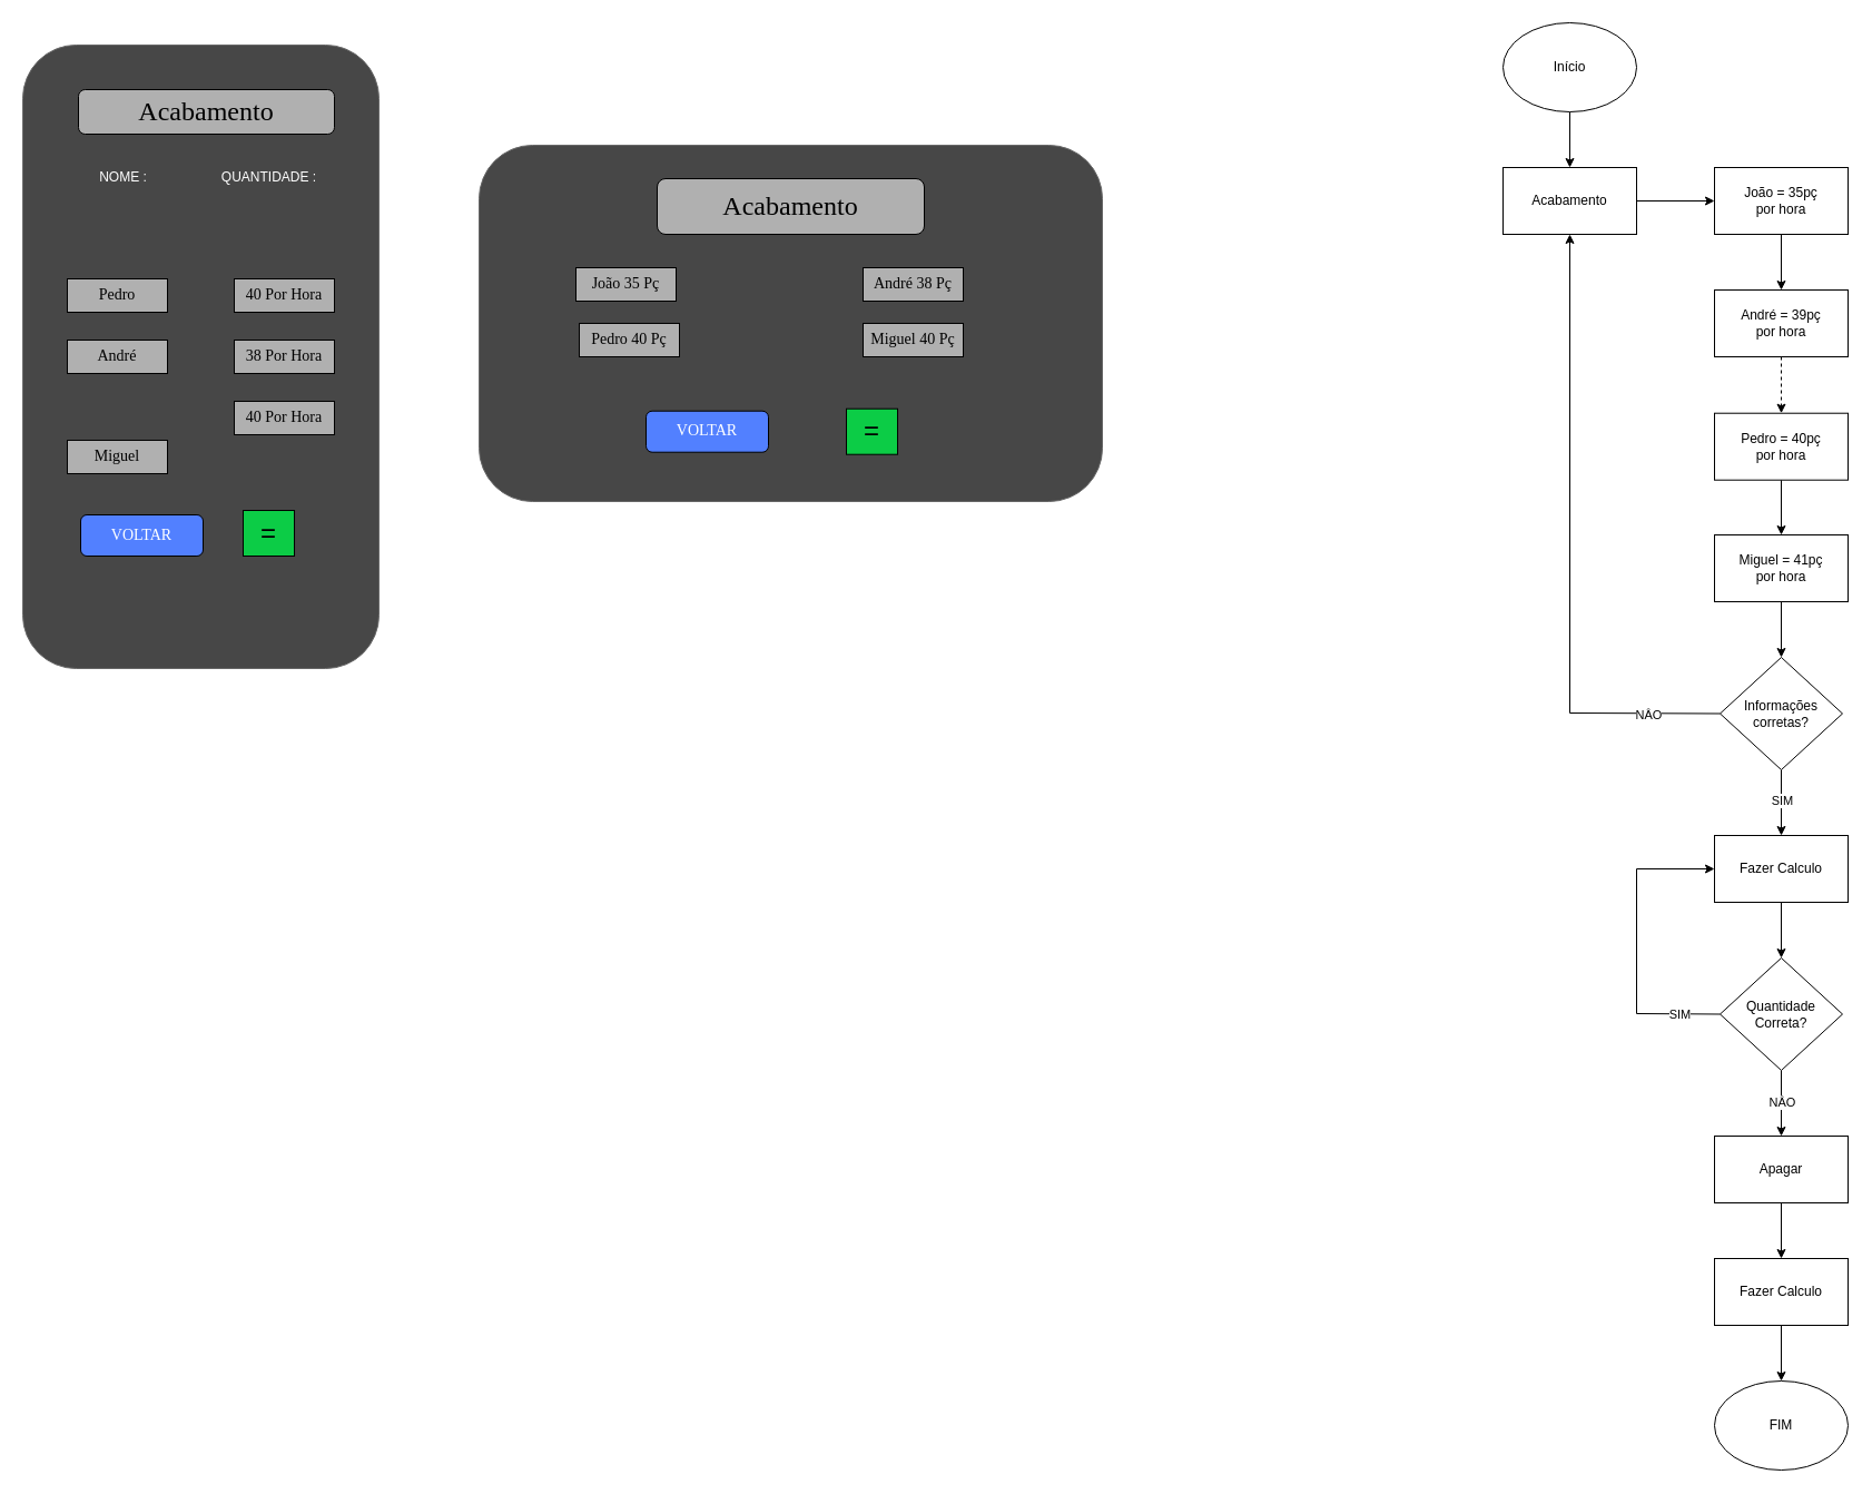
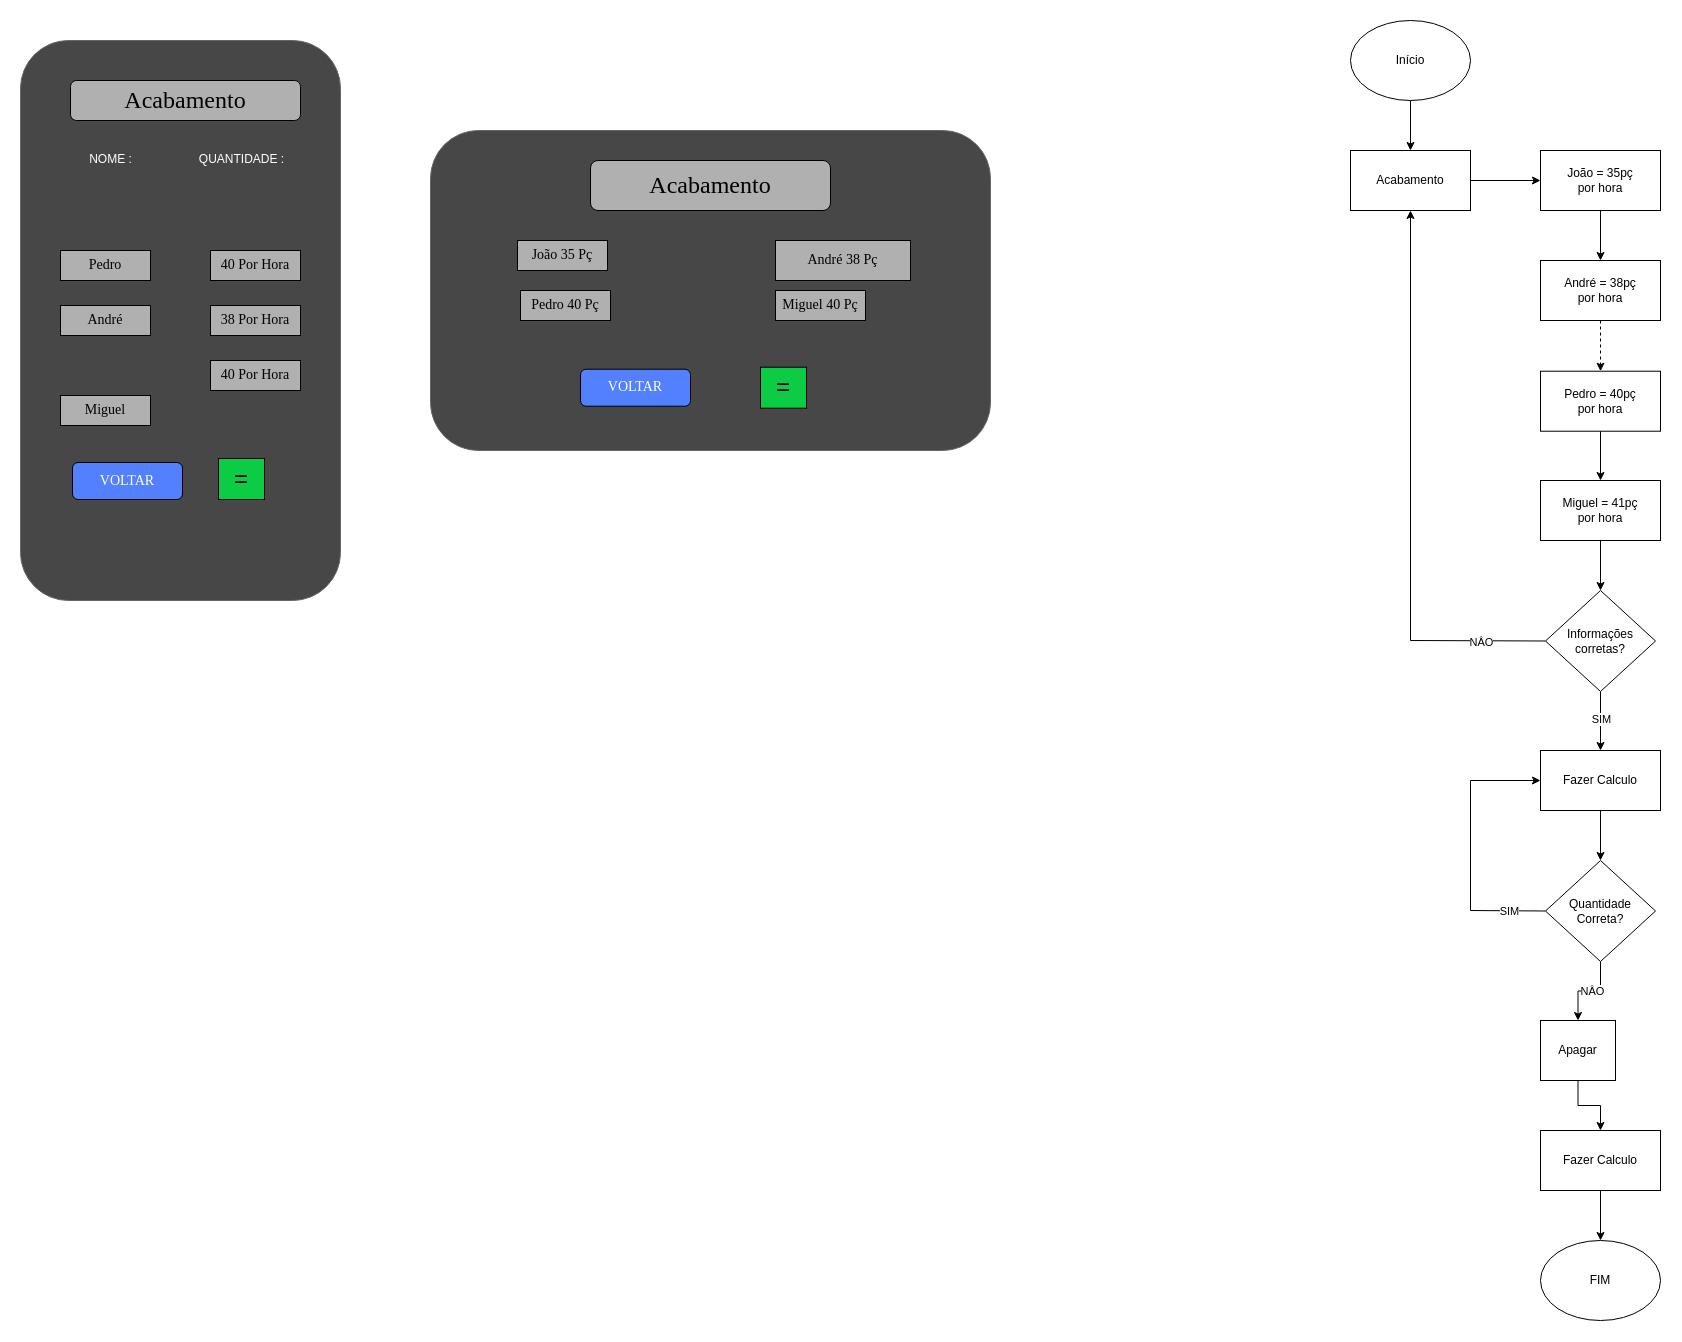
  <mxCell id="0" />
  <mxCell id="1" parent="0" />
  <mxCell id="2" value="" style="rounded=1;whiteSpace=wrap;html=1;fillColor=#474747;gradientColor=none;strokeColor=#666666;" parent="1" vertex="1"><mxGeometry x="430" y="130" width="560" height="320" as="geometry" /></mxCell>
  <mxCell id="3" value="&lt;font face=&quot;Times New Roman&quot; style=&quot;font-size: 24px;&quot;&gt;Acabamento&lt;/font&gt;" style="rounded=1;whiteSpace=wrap;html=1;fillColor=#B0B0B0;container=0;" parent="1" vertex="1"><mxGeometry x="590" y="160" width="240" height="50" as="geometry" /></mxCell>
  <mxCell id="4" value="" style="edgeStyle=orthogonalEdgeStyle;rounded=0;orthogonalLoop=1;jettySize=auto;html=1;" parent="1" source="5" target="7" edge="1"><mxGeometry relative="1" as="geometry" /></mxCell>
  <mxCell id="5" value="Início" style="ellipse;whiteSpace=wrap;html=1;" parent="1" vertex="1"><mxGeometry x="1350" y="20" width="120" height="80" as="geometry" /></mxCell>
  <mxCell id="6" value="" style="edgeStyle=orthogonalEdgeStyle;rounded=0;orthogonalLoop=1;jettySize=auto;html=1;" parent="1" source="7" target="9" edge="1"><mxGeometry relative="1" as="geometry" /></mxCell>
  <mxCell id="7" value="Acabamento" style="rounded=0;whiteSpace=wrap;html=1;" parent="1" vertex="1"><mxGeometry x="1350" y="150" width="120" height="60" as="geometry" /></mxCell>
  <mxCell id="8" value="" style="edgeStyle=orthogonalEdgeStyle;rounded=0;orthogonalLoop=1;jettySize=auto;html=1;" parent="1" source="9" target="11" edge="1"><mxGeometry relative="1" as="geometry" /></mxCell>
  <mxCell id="9" value="João = 35pç&lt;div&gt;por hora&lt;/div&gt;" style="rounded=0;whiteSpace=wrap;html=1;" parent="1" vertex="1"><mxGeometry x="1540" y="150" width="120" height="60" as="geometry" /></mxCell>
  <mxCell id="10" value="" style="edgeStyle=orthogonalEdgeStyle;rounded=0;orthogonalLoop=1;jettySize=auto;html=1;dashed=1;" parent="1" source="11" target="13" edge="1"><mxGeometry relative="1" as="geometry" /></mxCell>
- <mxCell id="11" value="André = 39pç&lt;div&gt;por hora&lt;/div&gt;" style="rounded=0;whiteSpace=wrap;html=1;" parent="1" vertex="1"><mxGeometry x="1540" y="260" width="120" height="60" as="geometry" /></mxCell>
+ <mxCell id="11" value="André = 38pç&lt;div&gt;por hora&lt;/div&gt;" style="rounded=0;whiteSpace=wrap;html=1;" parent="1" vertex="1"><mxGeometry x="1540" y="260" width="120" height="60" as="geometry" /></mxCell>
  <mxCell id="12" value="" style="edgeStyle=orthogonalEdgeStyle;rounded=0;orthogonalLoop=1;jettySize=auto;html=1;" parent="1" source="13" target="15" edge="1"><mxGeometry relative="1" as="geometry" /></mxCell>
  <mxCell id="13" value="Pedro = 40pç&lt;div&gt;por hora&lt;/div&gt;" style="rounded=0;whiteSpace=wrap;html=1;" parent="1" vertex="1"><mxGeometry x="1540" y="370.71" width="120" height="60" as="geometry" /></mxCell>
  <mxCell id="14" value="" style="edgeStyle=orthogonalEdgeStyle;rounded=0;orthogonalLoop=1;jettySize=auto;html=1;" parent="1" source="15" target="18" edge="1"><mxGeometry relative="1" as="geometry" /></mxCell>
  <mxCell id="15" value="Miguel = 41pç&lt;div&gt;por hora&lt;/div&gt;" style="rounded=0;whiteSpace=wrap;html=1;" parent="1" vertex="1"><mxGeometry x="1540" y="480" width="120" height="60" as="geometry" /></mxCell>
  <mxCell id="16" value="" style="edgeStyle=orthogonalEdgeStyle;rounded=0;orthogonalLoop=1;jettySize=auto;html=1;" parent="1" source="18" target="20" edge="1"><mxGeometry relative="1" as="geometry" /></mxCell>
  <mxCell id="17" value="SIM" style="edgeLabel;html=1;align=center;verticalAlign=middle;resizable=0;points=[];" parent="16" vertex="1" connectable="0"><mxGeometry x="-0.085" relative="1" as="geometry"><mxPoint as="offset" /></mxGeometry></mxCell>
  <mxCell id="18" value="Informações&lt;div&gt;corretas?&lt;/div&gt;" style="rhombus;whiteSpace=wrap;html=1;" parent="1" vertex="1"><mxGeometry x="1545" y="590" width="110" height="101" as="geometry" /></mxCell>
  <mxCell id="19" value="" style="edgeStyle=orthogonalEdgeStyle;rounded=0;orthogonalLoop=1;jettySize=auto;html=1;" parent="1" source="20" target="26" edge="1"><mxGeometry relative="1" as="geometry" /></mxCell>
  <mxCell id="20" value="Fazer Calculo" style="rounded=0;whiteSpace=wrap;html=1;" parent="1" vertex="1"><mxGeometry x="1540" y="750" width="120" height="60" as="geometry" /></mxCell>
  <mxCell id="21" value="" style="endArrow=classic;html=1;rounded=0;exitX=0;exitY=0.5;exitDx=0;exitDy=0;entryX=0.5;entryY=1;entryDx=0;entryDy=0;" parent="1" source="18" target="7" edge="1"><mxGeometry width="50" height="50" relative="1" as="geometry"><mxPoint x="1170" y="560" as="sourcePoint" /><mxPoint x="1220" y="510" as="targetPoint" /><Array as="points"><mxPoint x="1410" y="640" /></Array></mxGeometry></mxCell>
  <mxCell id="22" value="NÂO" style="edgeLabel;html=1;align=center;verticalAlign=middle;resizable=0;points=[];" parent="21" vertex="1" connectable="0"><mxGeometry x="-0.773" y="1" relative="1" as="geometry"><mxPoint as="offset" /></mxGeometry></mxCell>
  <mxCell id="23" value="FIM" style="ellipse;whiteSpace=wrap;html=1;" parent="1" vertex="1"><mxGeometry x="1540" y="1240" width="120" height="80" as="geometry" /></mxCell>
  <mxCell id="24" value="" style="edgeStyle=orthogonalEdgeStyle;rounded=0;orthogonalLoop=1;jettySize=auto;html=1;" parent="1" source="26" target="30" edge="1"><mxGeometry relative="1" as="geometry" /></mxCell>
  <mxCell id="25" value="NÂO" style="edgeLabel;html=1;align=center;verticalAlign=middle;resizable=0;points=[];" parent="24" vertex="1" connectable="0"><mxGeometry x="-0.057" relative="1" as="geometry"><mxPoint as="offset" /></mxGeometry></mxCell>
  <mxCell id="26" value="Quantidade&lt;div&gt;Correta?&lt;/div&gt;" style="rhombus;whiteSpace=wrap;html=1;" parent="1" vertex="1"><mxGeometry x="1545" y="860" width="110" height="101" as="geometry" /></mxCell>
  <mxCell id="27" value="" style="endArrow=classic;html=1;rounded=0;exitX=0;exitY=0.5;exitDx=0;exitDy=0;entryX=0;entryY=0.5;entryDx=0;entryDy=0;" parent="1" source="26" target="20" edge="1"><mxGeometry width="50" height="50" relative="1" as="geometry"><mxPoint x="1170" y="660" as="sourcePoint" /><mxPoint x="1450" y="760" as="targetPoint" /><Array as="points"><mxPoint x="1470" y="910" /><mxPoint x="1470" y="780" /></Array></mxGeometry></mxCell>
  <mxCell id="28" value="SIM" style="edgeLabel;html=1;align=center;verticalAlign=middle;resizable=0;points=[];" parent="27" vertex="1" connectable="0"><mxGeometry x="-0.731" relative="1" as="geometry"><mxPoint as="offset" /></mxGeometry></mxCell>
  <mxCell id="29" value="" style="edgeStyle=orthogonalEdgeStyle;rounded=0;orthogonalLoop=1;jettySize=auto;html=1;" parent="1" source="30" target="32" edge="1"><mxGeometry relative="1" as="geometry" /></mxCell>
- <mxCell id="30" value="Apagar" style="rounded=0;whiteSpace=wrap;html=1;" parent="1" vertex="1"><mxGeometry x="1540" y="1020" width="120" height="60" as="geometry" /></mxCell>
+ <mxCell id="30" value="Apagar" style="rounded=0;whiteSpace=wrap;html=1;" parent="1" vertex="1"><mxGeometry x="1540" y="1020" width="75" height="60" as="geometry" /></mxCell>
  <mxCell id="31" value="" style="edgeStyle=orthogonalEdgeStyle;rounded=0;orthogonalLoop=1;jettySize=auto;html=1;" parent="1" source="32" target="23" edge="1"><mxGeometry relative="1" as="geometry" /></mxCell>
  <mxCell id="32" value="Fazer Calculo" style="rounded=0;whiteSpace=wrap;html=1;" parent="1" vertex="1"><mxGeometry x="1540" y="1130" width="120" height="60" as="geometry" /></mxCell>
  <mxCell id="33" value="" style="group" vertex="1" connectable="0" parent="1"><mxGeometry x="20" y="40" width="320" height="560" as="geometry" /></mxCell>
  <mxCell id="34" value="" style="rounded=1;whiteSpace=wrap;html=1;fillColor=#474747;gradientColor=none;strokeColor=#666666;container=0;" vertex="1" parent="33"><mxGeometry width="320" height="560" as="geometry" /></mxCell>
  <mxCell id="35" value="&lt;font face=&quot;Times New Roman&quot; style=&quot;font-size: 24px;&quot;&gt;Acabamento&lt;/font&gt;" style="rounded=1;whiteSpace=wrap;html=1;fillColor=#B0B0B0;" vertex="1" parent="33"><mxGeometry x="50" y="40" width="230" height="40" as="geometry" /></mxCell>
  <mxCell id="36" value="&lt;font style=&quot;font-size: 14px;&quot; face=&quot;Times New Roman&quot;&gt;Pedro&lt;/font&gt;" style="rounded=0;whiteSpace=wrap;html=1;fillColor=#B0B0B0;" vertex="1" parent="33"><mxGeometry x="40" y="210" width="90" height="30" as="geometry" /></mxCell>
  <mxCell id="37" value="&lt;font style=&quot;font-size: 14px;&quot; face=&quot;Times New Roman&quot;&gt;40 Por Hora&lt;/font&gt;" style="rounded=0;whiteSpace=wrap;html=1;fillColor=#B0B0B0;" vertex="1" parent="33"><mxGeometry x="190" y="210" width="90" height="30" as="geometry" /></mxCell>
  <mxCell id="38" value="&lt;font color=&quot;#ffffff&quot;&gt;NOME :&lt;/font&gt;" style="text;html=1;align=center;verticalAlign=middle;resizable=0;points=[];autosize=1;strokeColor=none;fillColor=none;" vertex="1" parent="33"><mxGeometry x="55" y="104" width="70" height="30" as="geometry" /></mxCell>
  <mxCell id="39" value="&lt;font style=&quot;font-size: 12px;&quot; color=&quot;#ffffff&quot;&gt;QUANTIDADE :&lt;/font&gt;" style="text;html=1;align=center;verticalAlign=middle;resizable=0;points=[];autosize=1;strokeColor=none;fillColor=none;" vertex="1" parent="33"><mxGeometry x="166.0" y="104" width="110" height="30" as="geometry" /></mxCell>
  <mxCell id="40" value="&lt;font style=&quot;font-size: 14px;&quot; face=&quot;Times New Roman&quot;&gt;André&lt;/font&gt;" style="rounded=0;whiteSpace=wrap;html=1;fillColor=#B0B0B0;" vertex="1" parent="33"><mxGeometry x="40" y="265" width="90" height="30" as="geometry" /></mxCell>
  <mxCell id="41" value="&lt;font style=&quot;font-size: 14px;&quot; face=&quot;Times New Roman&quot;&gt;38 Por Hora&lt;/font&gt;" style="rounded=0;whiteSpace=wrap;html=1;fillColor=#B0B0B0;" vertex="1" parent="33"><mxGeometry x="190" y="265" width="90" height="30" as="geometry" /></mxCell>
  <mxCell id="42" value="&lt;font style=&quot;font-size: 14px;&quot; face=&quot;Times New Roman&quot;&gt;Miguel&lt;/font&gt;" style="rounded=0;whiteSpace=wrap;html=1;fillColor=#B0B0B0;" vertex="1" parent="33"><mxGeometry x="40" y="355" width="90" height="30" as="geometry" /></mxCell>
  <mxCell id="43" value="&lt;font style=&quot;font-size: 14px;&quot; face=&quot;Times New Roman&quot;&gt;40 Por Hora&lt;/font&gt;" style="rounded=0;whiteSpace=wrap;html=1;fillColor=#B0B0B0;" vertex="1" parent="33"><mxGeometry x="190" y="320" width="90" height="30" as="geometry" /></mxCell>
  <mxCell id="44" value="&lt;font face=&quot;Times New Roman&quot; color=&quot;#ffffff&quot;&gt;&lt;span style=&quot;font-size: 14px;&quot;&gt;VOLTAR&lt;/span&gt;&lt;/font&gt;" style="rounded=1;whiteSpace=wrap;html=1;fillColor=#5280FF;container=0;" vertex="1" parent="33"><mxGeometry x="52" y="422" width="110" height="37" as="geometry" /></mxCell>
  <mxCell id="45" value="&lt;font style=&quot;font-size: 24px;&quot;&gt;=&lt;/font&gt;" style="rounded=0;whiteSpace=wrap;html=1;fillColor=#0CCC46;" vertex="1" parent="33"><mxGeometry x="197.99" y="418" width="46.03" height="41" as="geometry" /></mxCell>
  <mxCell id="46" value="&lt;font style=&quot;font-size: 14px;&quot; face=&quot;Times New Roman&quot;&gt;João 35 Pç&lt;/font&gt;" style="rounded=0;whiteSpace=wrap;html=1;fillColor=#B0B0B0;" vertex="1" parent="1"><mxGeometry x="517" y="240" width="90" height="30" as="geometry" /></mxCell>
- <mxCell id="47" value="&lt;font style=&quot;font-size: 14px;&quot; face=&quot;Times New Roman&quot;&gt;André 38 Pç&lt;/font&gt;" style="rounded=0;whiteSpace=wrap;html=1;fillColor=#B0B0B0;" vertex="1" parent="1"><mxGeometry x="775" y="240" width="90" height="30" as="geometry" /></mxCell>
+ <mxCell id="47" value="&lt;font style=&quot;font-size: 14px;&quot; face=&quot;Times New Roman&quot;&gt;André 38 Pç&lt;/font&gt;" style="rounded=0;whiteSpace=wrap;html=1;fillColor=#B0B0B0;" vertex="1" parent="1"><mxGeometry x="775" y="240" width="135" height="40" as="geometry" /></mxCell>
  <mxCell id="48" value="&lt;font style=&quot;font-size: 14px;&quot; face=&quot;Times New Roman&quot;&gt;Pedro 40 Pç&lt;/font&gt;" style="rounded=0;whiteSpace=wrap;html=1;fillColor=#B0B0B0;" vertex="1" parent="1"><mxGeometry x="520" y="290" width="90" height="30" as="geometry" /></mxCell>
  <mxCell id="49" value="&lt;font style=&quot;font-size: 14px;&quot; face=&quot;Times New Roman&quot;&gt;Miguel 40 Pç&lt;/font&gt;" style="rounded=0;whiteSpace=wrap;html=1;fillColor=#B0B0B0;" vertex="1" parent="1"><mxGeometry x="775" y="290" width="90" height="30" as="geometry" /></mxCell>
  <mxCell id="50" value="&lt;font face=&quot;Times New Roman&quot; color=&quot;#ffffff&quot;&gt;&lt;span style=&quot;font-size: 14px;&quot;&gt;VOLTAR&lt;/span&gt;&lt;/font&gt;" style="rounded=1;whiteSpace=wrap;html=1;fillColor=#5280FF;container=0;" vertex="1" parent="1"><mxGeometry x="580" y="368.71" width="110" height="37" as="geometry" /></mxCell>
  <mxCell id="51" value="&lt;font style=&quot;font-size: 24px;&quot;&gt;=&lt;/font&gt;" style="rounded=0;whiteSpace=wrap;html=1;fillColor=#0CCC46;" vertex="1" parent="1"><mxGeometry x="760" y="366.71" width="46.03" height="41" as="geometry" /></mxCell>
